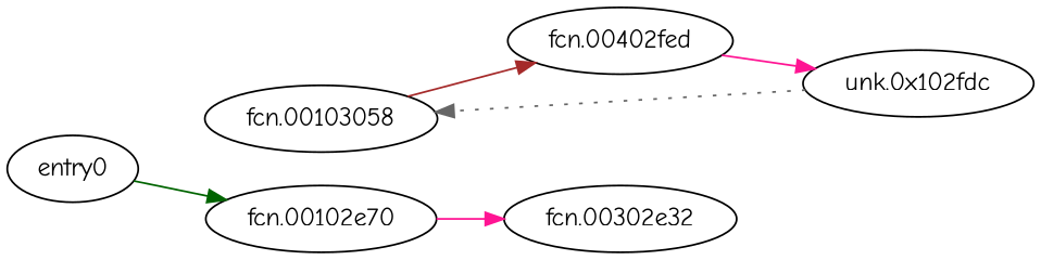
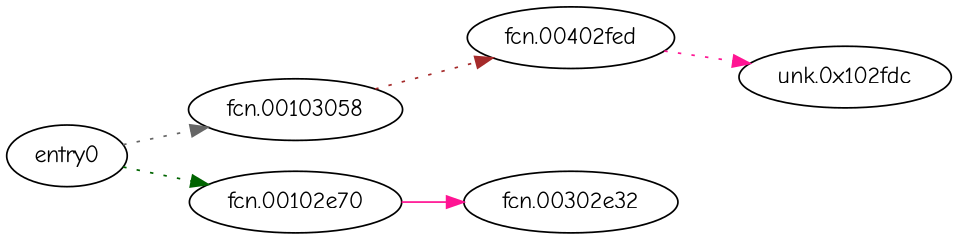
  digraph {
    fontname="Comic Neue"
    rankdir=LR
    node [fontname="Comic Neue"]
    edge [color=deeppink fontname="Comic Neue" style=dotted]
    n1 [label=entry0]
    n2 [label="fcn.00103058"]
    n3 [label="fcn.00102e70"]
    n4 [label="fcn.00402fed"]
    n5 [label="fcn.00302e32"]
    n6 [label="unk.0x102fdc"]
-   n6 -> n2 [color=gray40]
-   n1 -> n3 [color=darkgreen style=solid]
-   n2 -> n4 [color=brown style=solid]
+   n1 -> n2 [color=gray40]
+   n1 -> n3 [color=darkgreen]
+   n2 -> n4 [color=brown]
    n3 -> n5 [style=solid]
-   n4 -> n6 [style=solid]
+   n4 -> n6
  }
